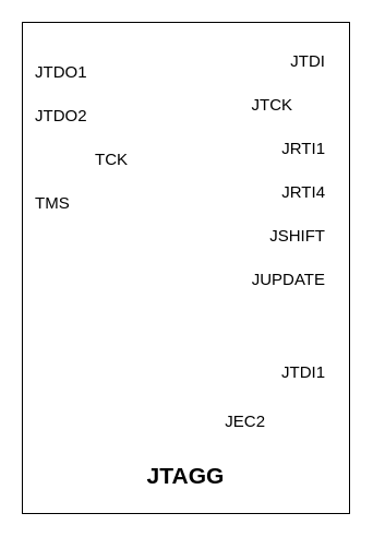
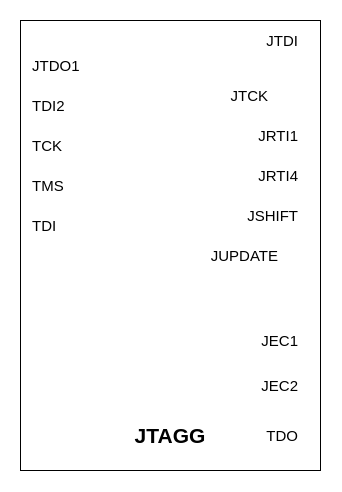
  <mxCell id="0" />
  <mxCell id="1" parent="0" />
  <mxCell id="2" value="" style="rounded=0;whiteSpace=wrap;html=1;spacing=1;spacingBottom=0;labelPosition=center;verticalLabelPosition=bottom;align=center;verticalAlign=top;" vertex="1" parent="1"><mxGeometry x="20" y="20" width="300" height="450" as="geometry" /></mxCell>
  <mxCell id="3" value="&lt;font style=&quot;font-size: 15px;&quot;&gt;JTDO1&lt;/font&gt;" style="text;html=1;align=left;verticalAlign=middle;whiteSpace=wrap;rounded=0;" vertex="1" parent="1"><mxGeometry x="30" y="50" width="60" height="30" as="geometry" /></mxCell>
- <mxCell id="4" value="&lt;font style=&quot;font-size: 15px;&quot;&gt;JTDO2&lt;/font&gt;" style="text;html=1;align=left;verticalAlign=middle;whiteSpace=wrap;rounded=0;" vertex="1" parent="1"><mxGeometry x="30" y="90" width="60" height="30" as="geometry" /></mxCell>
- <mxCell id="5" value="&lt;font style=&quot;font-size: 15px;&quot;&gt;TCK&lt;/font&gt;" style="text;html=1;align=left;verticalAlign=middle;whiteSpace=wrap;rounded=0;" vertex="1" parent="1"><mxGeometry x="85" y="130" width="60" height="30" as="geometry" /></mxCell>
+ <mxCell id="4" value="&lt;font style=&quot;font-size: 15px;&quot;&gt;TDI2&lt;/font&gt;" style="text;html=1;align=left;verticalAlign=middle;whiteSpace=wrap;rounded=0;" vertex="1" parent="1"><mxGeometry x="30" y="90" width="60" height="30" as="geometry" /></mxCell>
+ <mxCell id="5" value="&lt;font style=&quot;font-size: 15px;&quot;&gt;TCK&lt;/font&gt;" style="text;html=1;align=left;verticalAlign=middle;whiteSpace=wrap;rounded=0;" vertex="1" parent="1"><mxGeometry x="30" y="130" width="60" height="30" as="geometry" /></mxCell>
  <mxCell id="6" value="&lt;font style=&quot;font-size: 15px;&quot;&gt;TMS&lt;/font&gt;" style="text;html=1;align=left;verticalAlign=middle;whiteSpace=wrap;rounded=0;" vertex="1" parent="1"><mxGeometry x="30" y="170" width="60" height="30" as="geometry" /></mxCell>
- <mxCell id="8" value="&lt;span style=&quot;font-size: 15px;&quot;&gt;JTDI&lt;/span&gt;" style="text;html=1;align=right;verticalAlign=middle;whiteSpace=wrap;rounded=0;" vertex="1" parent="1"><mxGeometry x="240" y="40" width="60" height="30" as="geometry" /></mxCell>
+ <mxCell id="7" value="&lt;font style=&quot;font-size: 15px;&quot;&gt;TDI&lt;/font&gt;" style="text;html=1;align=left;verticalAlign=middle;whiteSpace=wrap;rounded=0;" vertex="1" parent="1"><mxGeometry x="30" y="210" width="60" height="30" as="geometry" /></mxCell>
+ <mxCell id="8" value="&lt;span style=&quot;font-size: 15px;&quot;&gt;JTDI&lt;/span&gt;" style="text;html=1;align=right;verticalAlign=middle;whiteSpace=wrap;rounded=0;" vertex="1" parent="1"><mxGeometry x="240" y="25" width="60" height="30" as="geometry" /></mxCell>
  <mxCell id="9" value="&lt;font style=&quot;font-size: 15px;&quot;&gt;JTCK&lt;/font&gt;" style="text;html=1;align=right;verticalAlign=middle;whiteSpace=wrap;rounded=0;" vertex="1" parent="1"><mxGeometry x="210" y="80" width="60" height="30" as="geometry" /></mxCell>
  <mxCell id="10" value="&lt;font style=&quot;font-size: 15px;&quot;&gt;JRTI4&lt;/font&gt;" style="text;html=1;align=right;verticalAlign=middle;whiteSpace=wrap;rounded=0;" vertex="1" parent="1"><mxGeometry x="240" y="160" width="60" height="30" as="geometry" /></mxCell>
  <mxCell id="11" value="&lt;font style=&quot;font-size: 15px;&quot;&gt;JSHIFT&lt;/font&gt;" style="text;html=1;align=right;verticalAlign=middle;whiteSpace=wrap;rounded=0;" vertex="1" parent="1"><mxGeometry x="240" y="200" width="60" height="30" as="geometry" /></mxCell>
- <mxCell id="12" value="&lt;font style=&quot;font-size: 15px;&quot;&gt;JUPDATE&lt;/font&gt;" style="text;html=1;align=right;verticalAlign=middle;whiteSpace=wrap;rounded=0;" vertex="1" parent="1"><mxGeometry x="220" y="240" width="80" height="30" as="geometry" /></mxCell>
- <mxCell id="13" value="&lt;font style=&quot;font-size: 15px;&quot;&gt;JTDI1&lt;/font&gt;" style="text;html=1;align=right;verticalAlign=middle;whiteSpace=wrap;rounded=0;" vertex="1" parent="1"><mxGeometry x="240" y="325" width="60" height="30" as="geometry" /></mxCell>
+ <mxCell id="12" value="&lt;font style=&quot;font-size: 15px;&quot;&gt;JUPDATE&lt;/font&gt;" style="text;html=1;align=right;verticalAlign=middle;whiteSpace=wrap;rounded=0;" vertex="1" parent="1"><mxGeometry x="200" y="240" width="80" height="30" as="geometry" /></mxCell>
+ <mxCell id="13" value="&lt;font style=&quot;font-size: 15px;&quot;&gt;JEC1&lt;/font&gt;" style="text;html=1;align=right;verticalAlign=middle;whiteSpace=wrap;rounded=0;" vertex="1" parent="1"><mxGeometry x="240" y="325" width="60" height="30" as="geometry" /></mxCell>
+ <mxCell id="14" value="&lt;font style=&quot;font-size: 15px;&quot;&gt;TDO&lt;/font&gt;" style="text;html=1;align=right;verticalAlign=middle;whiteSpace=wrap;rounded=0;" vertex="1" parent="1"><mxGeometry x="240" y="420" width="60" height="30" as="geometry" /></mxCell>
  <mxCell id="15" value="&lt;font style=&quot;font-size: 15px;&quot;&gt;JRTI1&lt;/font&gt;" style="text;html=1;align=right;verticalAlign=middle;whiteSpace=wrap;rounded=0;" vertex="1" parent="1"><mxGeometry x="240" y="120" width="60" height="30" as="geometry" /></mxCell>
- <mxCell id="16" value="&lt;font style=&quot;font-size: 15px;&quot;&gt;JEC2&lt;/font&gt;" style="text;html=1;align=right;verticalAlign=middle;whiteSpace=wrap;rounded=0;" vertex="1" parent="1"><mxGeometry x="185" y="370" width="60" height="30" as="geometry" /></mxCell>
+ <mxCell id="16" value="&lt;font style=&quot;font-size: 15px;&quot;&gt;JEC2&lt;/font&gt;" style="text;html=1;align=right;verticalAlign=middle;whiteSpace=wrap;rounded=0;" vertex="1" parent="1"><mxGeometry x="240" y="370" width="60" height="30" as="geometry" /></mxCell>
  <mxCell id="17" value="&lt;font style=&quot;font-size: 21px;&quot;&gt;&lt;b&gt;JTAGG&lt;/b&gt;&lt;/font&gt;" style="text;html=1;align=center;verticalAlign=middle;whiteSpace=wrap;rounded=0;" vertex="1" parent="1"><mxGeometry x="140" y="420" width="60" height="30" as="geometry" /></mxCell>
